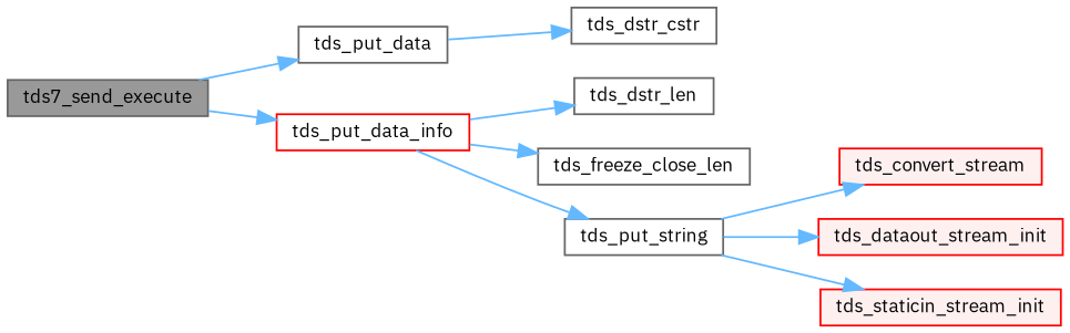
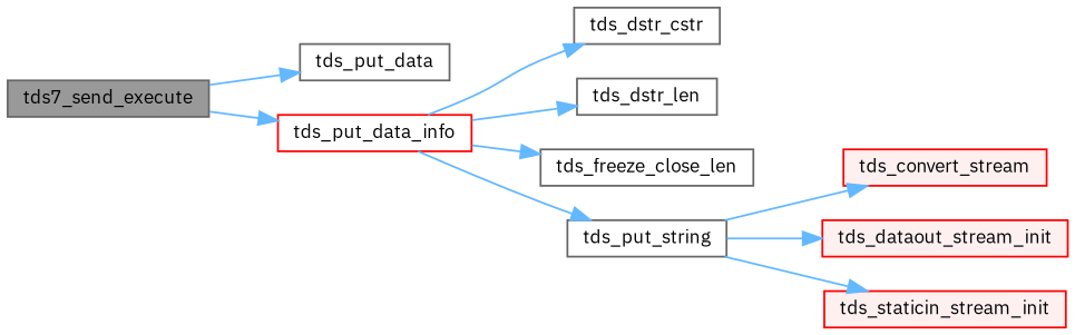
  digraph {
    fontname="IBM Plex Sans"
    rankdir=LR
    node [color=grey40 fillcolor=white fontname="IBM Plex Sans" fontsize=10 shape=box style=filled]
    edge [color=steelblue1 fontname="IBM Plex Sans" fontsize=10 labelfontname=Helvetica labelfontsize=10 style=solid]
    n1 [color=gray40 fillcolor=grey60 fontcolor=black height=0.2 label=tds7_send_execute width=0.4]
    n2 [height=0.2 label=tds_put_data width=0.4]
    n3 [color=red height=0.2 label=tds_put_data_info width=0.4]
    n4 [height=0.2 label=tds_dstr_cstr width=0.4]
    n5 [height=0.2 label=tds_dstr_len width=0.4]
    n6 [height=0.2 label=tds_freeze_close_len width=0.4]
    n7 [height=0.2 label=tds_put_string width=0.4]
    n8 [color=red fillcolor="#FFF0F0" height=0.2 label=tds_convert_stream width=0.4]
    n9 [color=red fillcolor="#FFF0F0" height=0.2 label=tds_dataout_stream_init width=0.4]
    n10 [color=red fillcolor="#FFF0F0" height=0.2 label=tds_staticin_stream_init width=0.4]
    n1 -> n2
    n1 -> n3
-   n2 -> n4
+   n3 -> n4
    n3 -> n5
    n3 -> n6
    n3 -> n7
    n7 -> n8
    n7 -> n9
    n7 -> n10
  }
